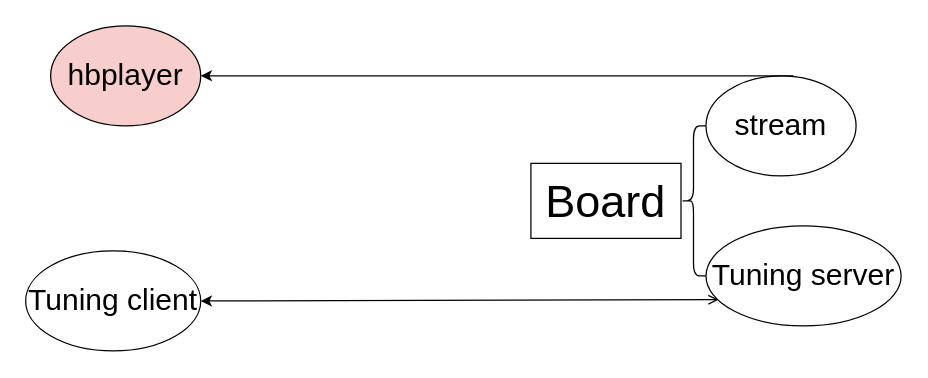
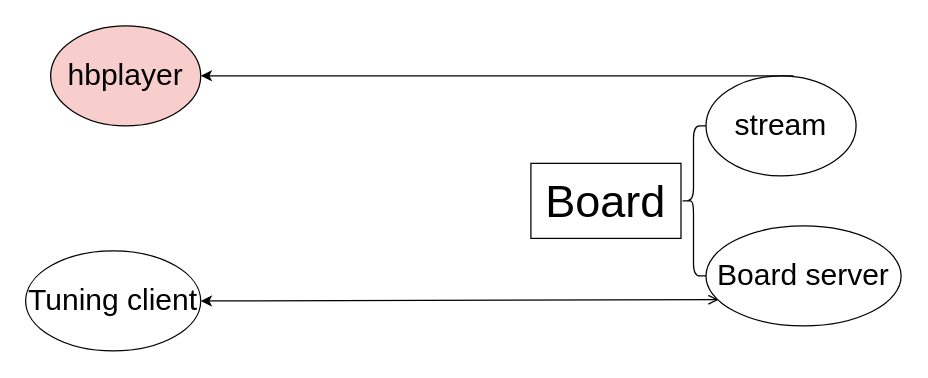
  <mxCell id="0" />
  <mxCell id="1" parent="0" />
  <mxCell id="2" value="&lt;font style=&quot;font-size: 36px;&quot;&gt;Board&lt;/font&gt;" style="rounded=0;whiteSpace=wrap;html=1;" vertex="1" parent="1"><mxGeometry x="424" y="130" width="120" height="60" as="geometry" /></mxCell>
  <mxCell id="3" value="" style="shape=curlyBracket;whiteSpace=wrap;html=1;rounded=1;labelPosition=left;verticalLabelPosition=middle;align=right;verticalAlign=middle;size=0.5;" vertex="1" parent="1"><mxGeometry x="544" y="100" width="20" height="120" as="geometry" /></mxCell>
  <mxCell id="4" value="&lt;font style=&quot;font-size: 24px;&quot;&gt;stream&lt;/font&gt;" style="ellipse;whiteSpace=wrap;html=1;" vertex="1" parent="1"><mxGeometry x="564" y="60" width="120" height="80" as="geometry" /></mxCell>
- <mxCell id="5" value="&lt;font style=&quot;font-size: 24px;&quot;&gt;Tuning server&lt;/font&gt;" style="ellipse;whiteSpace=wrap;html=1;" vertex="1" parent="1"><mxGeometry x="564" y="180" width="156" height="80" as="geometry" /></mxCell>
+ <mxCell id="5" value="&lt;font style=&quot;font-size: 24px;&quot;&gt;Board server&lt;/font&gt;" style="ellipse;whiteSpace=wrap;html=1;" vertex="1" parent="1"><mxGeometry x="564" y="180" width="156" height="80" as="geometry" /></mxCell>
  <mxCell id="6" value="" style="endArrow=classic;html=1;rounded=0;" edge="1" parent="1"><mxGeometry width="50" height="50" relative="1" as="geometry"><mxPoint x="634" y="60" as="sourcePoint" /><mxPoint x="160" y="60" as="targetPoint" /></mxGeometry></mxCell>
  <mxCell id="7" value="&lt;font style=&quot;font-size: 24px;&quot;&gt;hbplayer&lt;/font&gt;" style="ellipse;whiteSpace=wrap;html=1;fillColor=#f8cecc;" vertex="1" parent="1"><mxGeometry x="40" y="20" width="120" height="80" as="geometry" /></mxCell>
  <mxCell id="8" value="&lt;font style=&quot;font-size: 24px;&quot;&gt;Tuning client&lt;/font&gt;" style="ellipse;whiteSpace=wrap;html=1;" vertex="1" parent="1"><mxGeometry x="20" y="200" width="140" height="80" as="geometry" /></mxCell>
  <mxCell id="9" value="" style="endArrow=open;startArrow=classic;html=1;rounded=0;exitX=1;exitY=0.5;exitDx=0;exitDy=0;entryX=0.064;entryY=0.738;entryDx=0;entryDy=0;entryPerimeter=0;" edge="1" parent="1" source="8" target="5"><mxGeometry width="50" height="50" relative="1" as="geometry"><mxPoint x="400" y="270" as="sourcePoint" /><mxPoint x="450" y="220" as="targetPoint" /></mxGeometry></mxCell>
